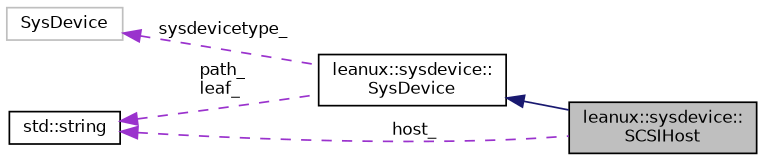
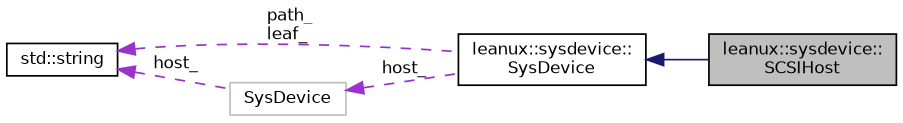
  digraph {
    rankdir=LR
    node [color=black fontname=Helvetica fontsize=10 shape=record]
    edge [color=darkorchid3 dir=back fontname=Helvetica fontsize=10 labelfontname=Helvetica labelfontsize=10 style=dashed]
    n1 [fillcolor=grey75 fontcolor=black height=0.2 label="leanux::sysdevice::\lSCSIHost" style=filled width=0.4]
    n2 [height=0.2 label="leanux::sysdevice::\lSysDevice" width=0.4]
    n3 [color=grey75 height=0.2 label=SysDevice width=0.4]
    n4 [height=0.2 label="std::string" width=0.4]
    n2 -> n1 [color=midnightblue style=solid]
-   n3 -> n2 [label=" sysdevicetype_"]
-   n4 -> n1 [label=" host_"]
+   n3 -> n2 [label=" host_"]
+   n4 -> n3 [label=" host_"]
    n4 -> n2 [label=" path_\nleaf_"]
  }
